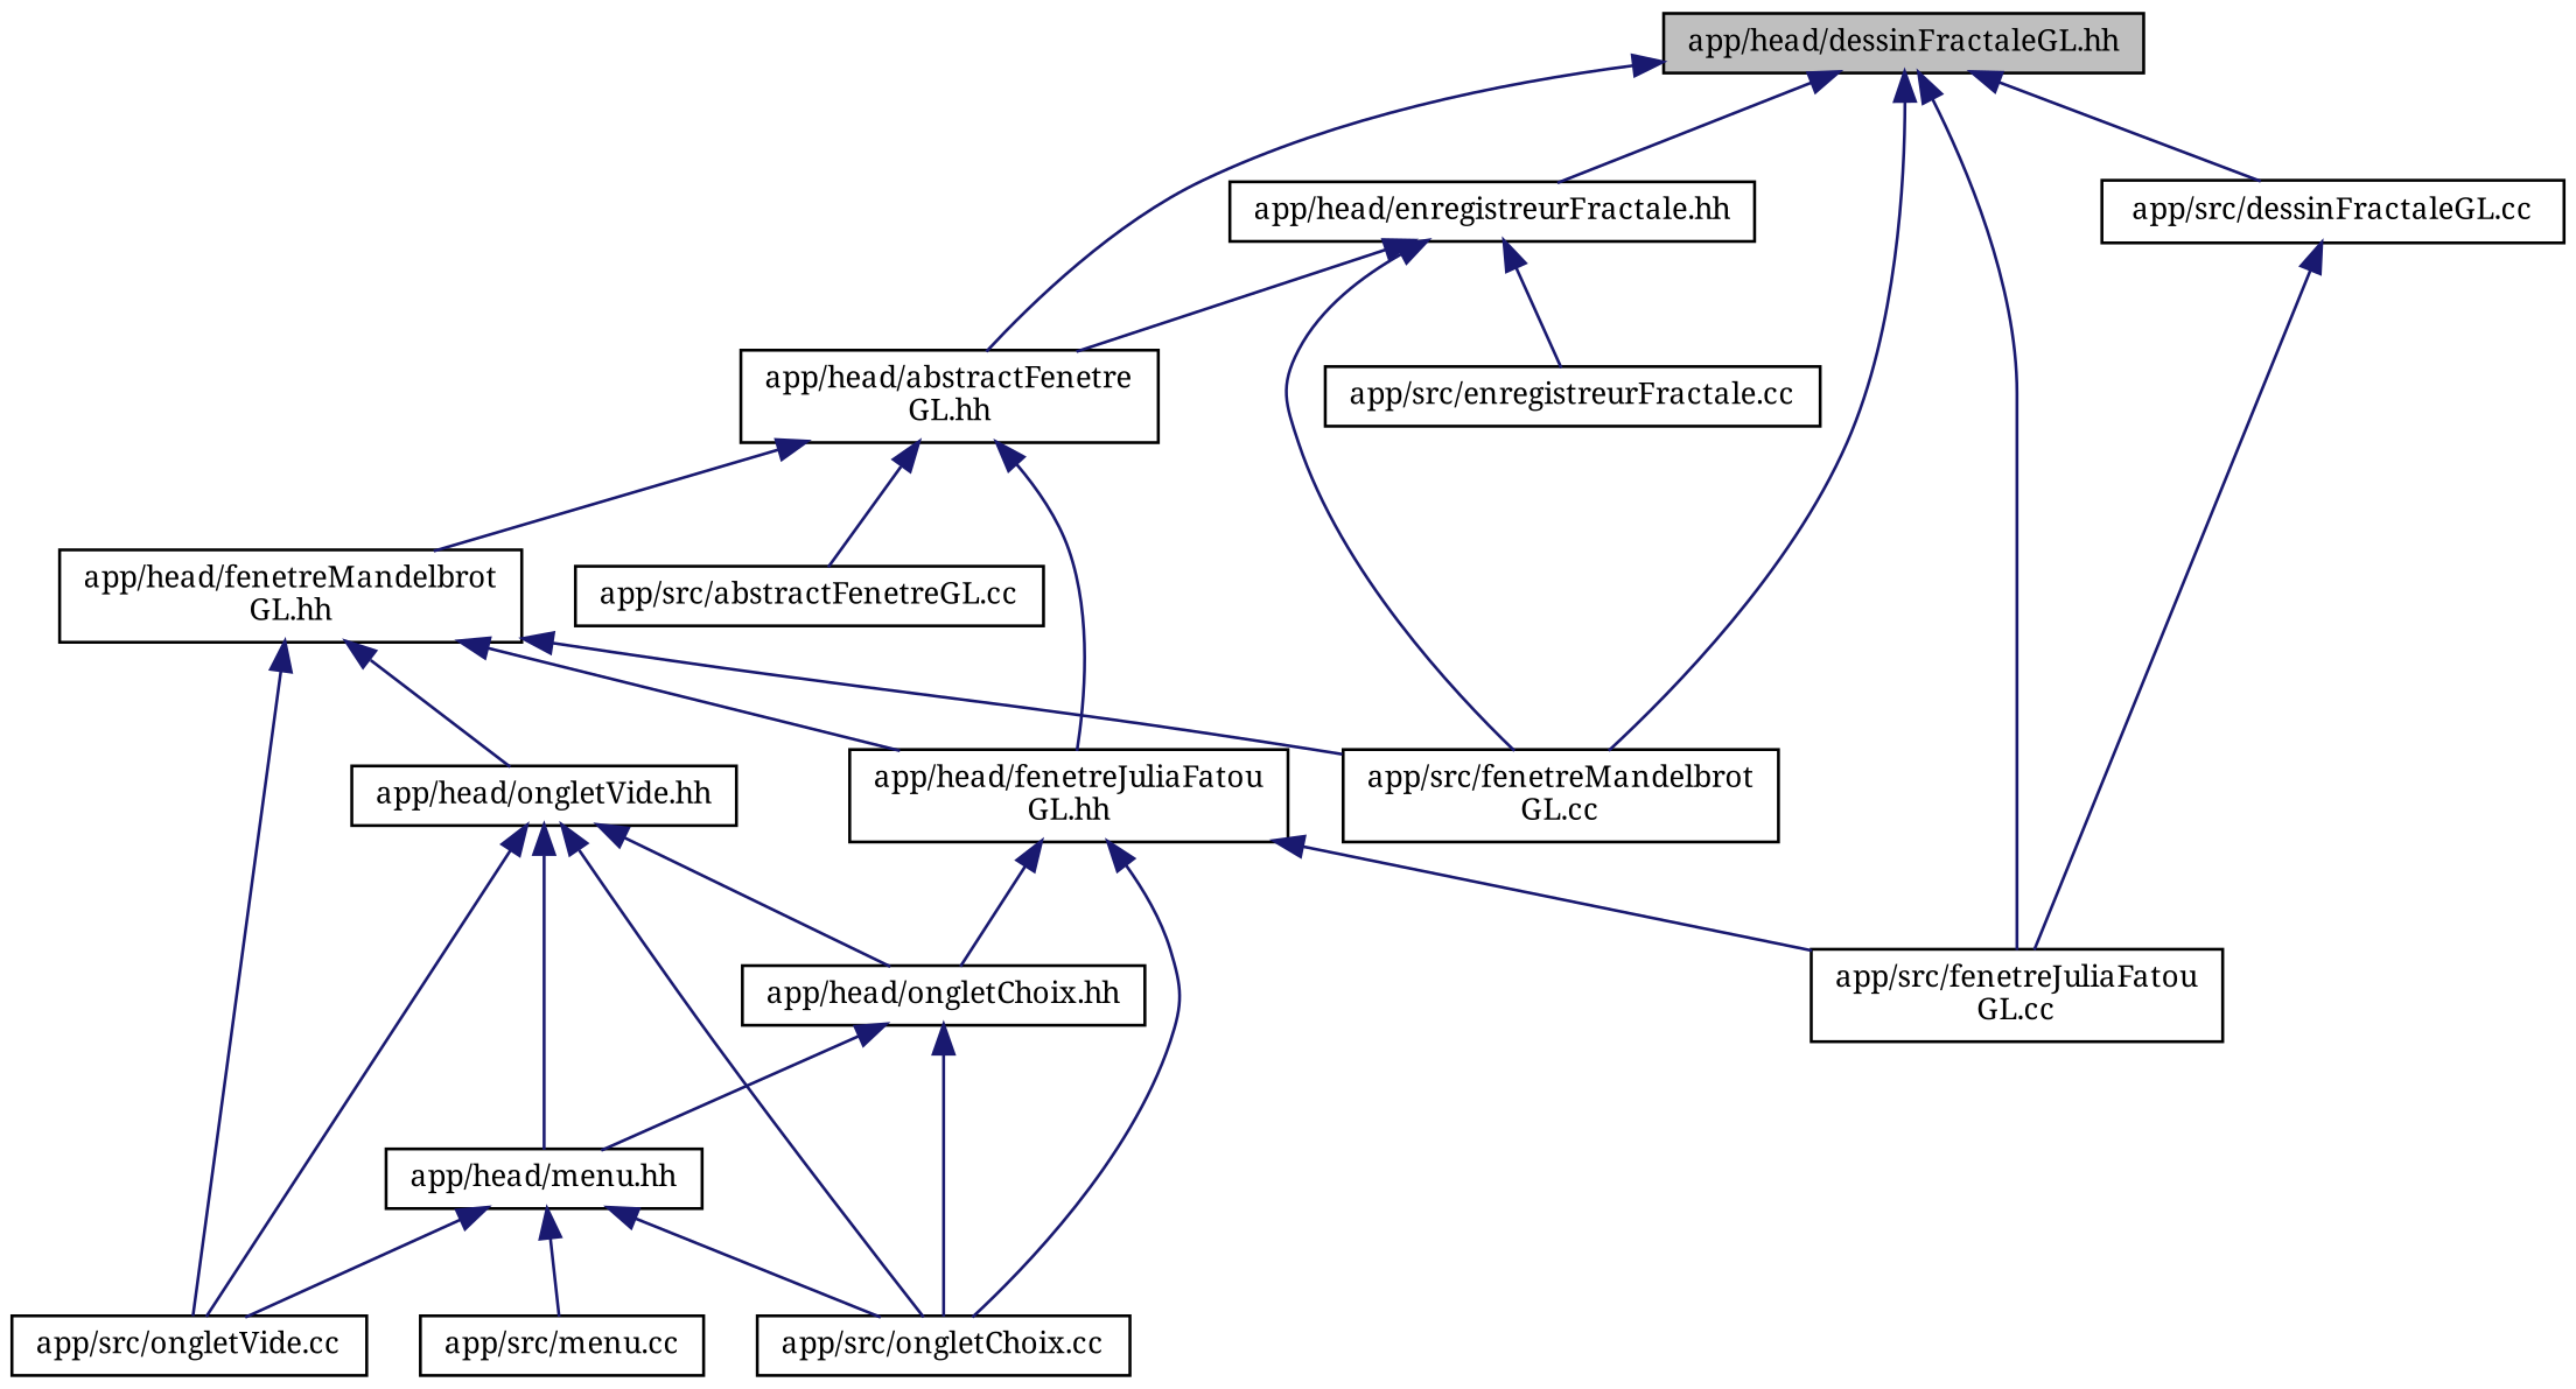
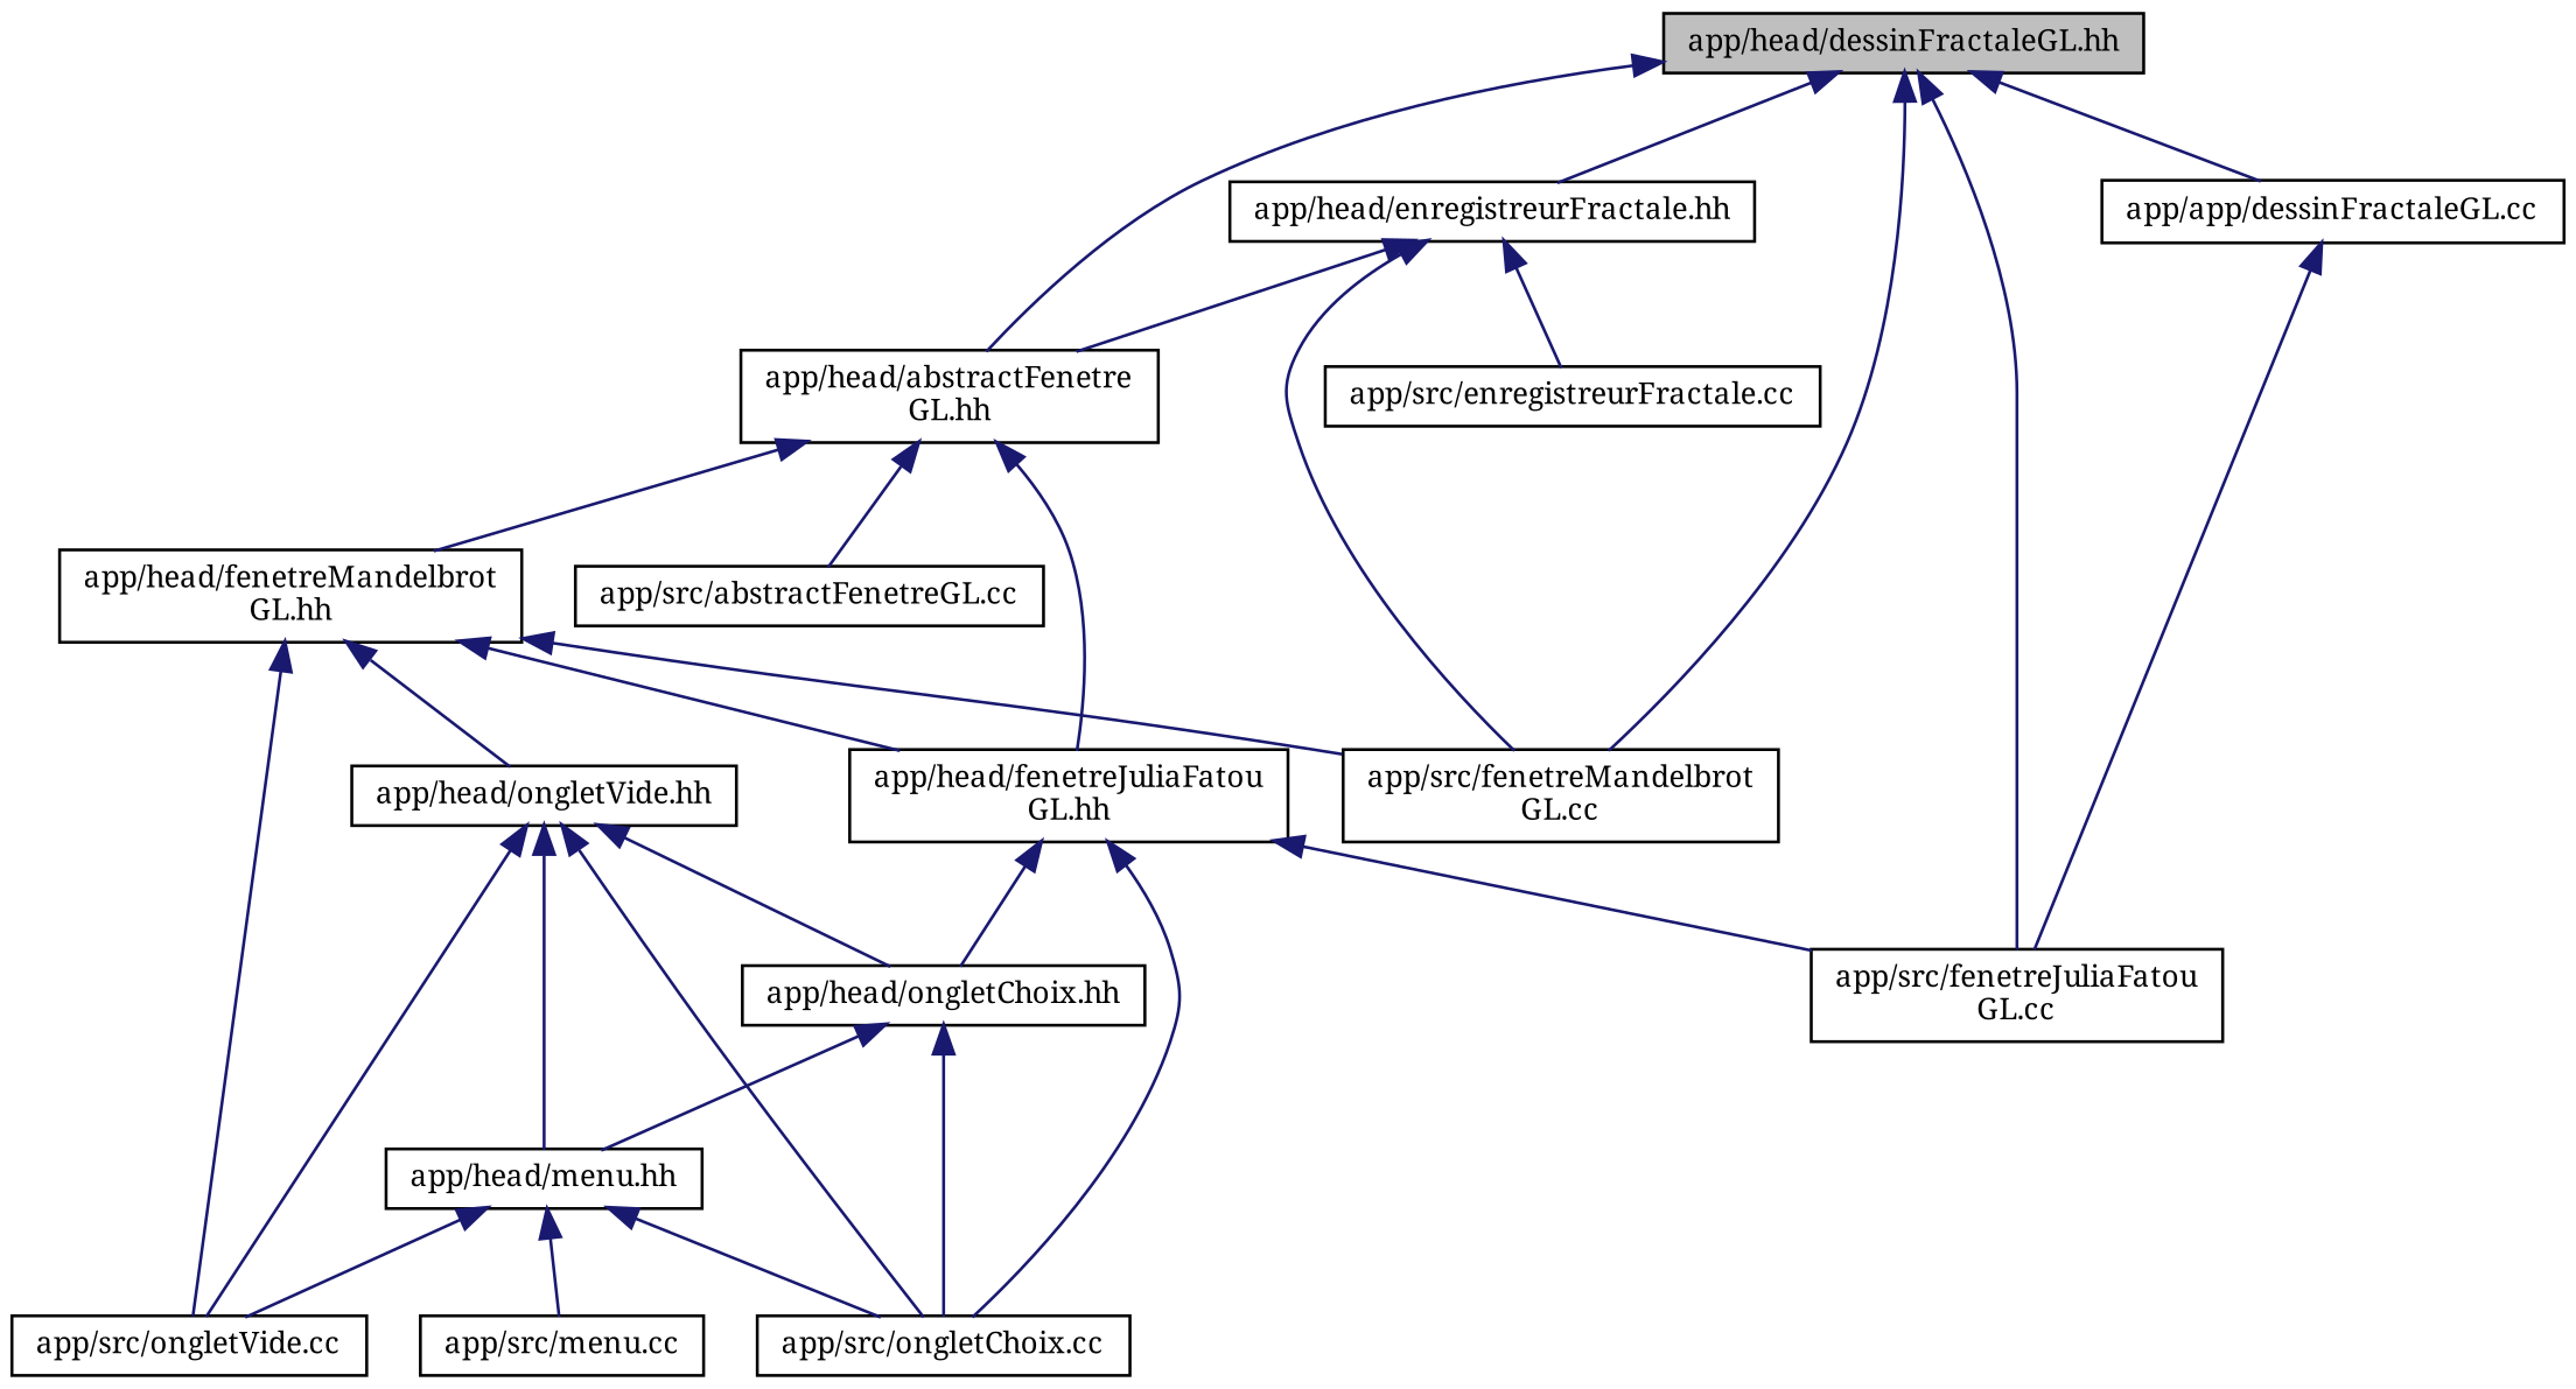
  digraph {
    fontname="Noto Serif"
    node [color=black fillcolor=white fontname="Noto Serif" fontsize=10 shape=record style=filled]
    edge [color=midnightblue dir=back fontname="Noto Serif" fontsize=10 labelfontname=Helvetica labelfontsize=10 style=solid]
    n1 [fillcolor=grey75 fontcolor=black height=0.2 label="app/head/dessinFractaleGL.hh" width=0.4]
    n2 [height=0.2 label="app/head/enregistreurFractale.hh" width=0.4]
    n3 [height=0.2 label="app/head/abstractFenetre\lGL.hh" width=0.4]
    n4 [height=0.2 label="app/src/fenetreJuliaFatou\lGL.cc" width=0.4]
    n5 [height=0.2 label="app/src/fenetreMandelbrot\lGL.cc" width=0.4]
-   n6 [height=0.2 label="app/src/dessinFractaleGL.cc" width=0.4]
+   n6 [height=0.2 label="app/app/dessinFractaleGL.cc" width=0.4]
    n7 [height=0.2 label="app/src/enregistreurFractale.cc" width=0.4]
    n8 [height=0.2 label="app/head/fenetreMandelbrot\lGL.hh" width=0.4]
    n9 [height=0.2 label="app/head/fenetreJuliaFatou\lGL.hh" width=0.4]
    n10 [height=0.2 label="app/src/abstractFenetreGL.cc" width=0.4]
    n11 [height=0.2 label="app/src/ongletVide.cc" width=0.4]
    n12 [height=0.2 label="app/head/ongletVide.hh" width=0.4]
    n13 [height=0.2 label="app/head/ongletChoix.hh" width=0.4]
    n14 [height=0.2 label="app/src/ongletChoix.cc" width=0.4]
    n15 [height=0.2 label="app/head/menu.hh" width=0.4]
    n16 [height=0.2 label="app/src/menu.cc" width=0.4]
    n1 -> n2
    n1 -> n3
    n1 -> n4
    n1 -> n5
    n1 -> n6
    n2 -> n3
    n2 -> n5
    n2 -> n7
    n3 -> n8
    n3 -> n9
    n3 -> n10
    n6 -> n4
    n8 -> n5
    n8 -> n9
    n8 -> n11
    n8 -> n12
    n9 -> n4
    n9 -> n13
    n9 -> n14
    n12 -> n11
    n12 -> n13
    n12 -> n14
    n12 -> n15
    n13 -> n14
    n13 -> n15
    n15 -> n11
    n15 -> n14
    n15 -> n16
  }
